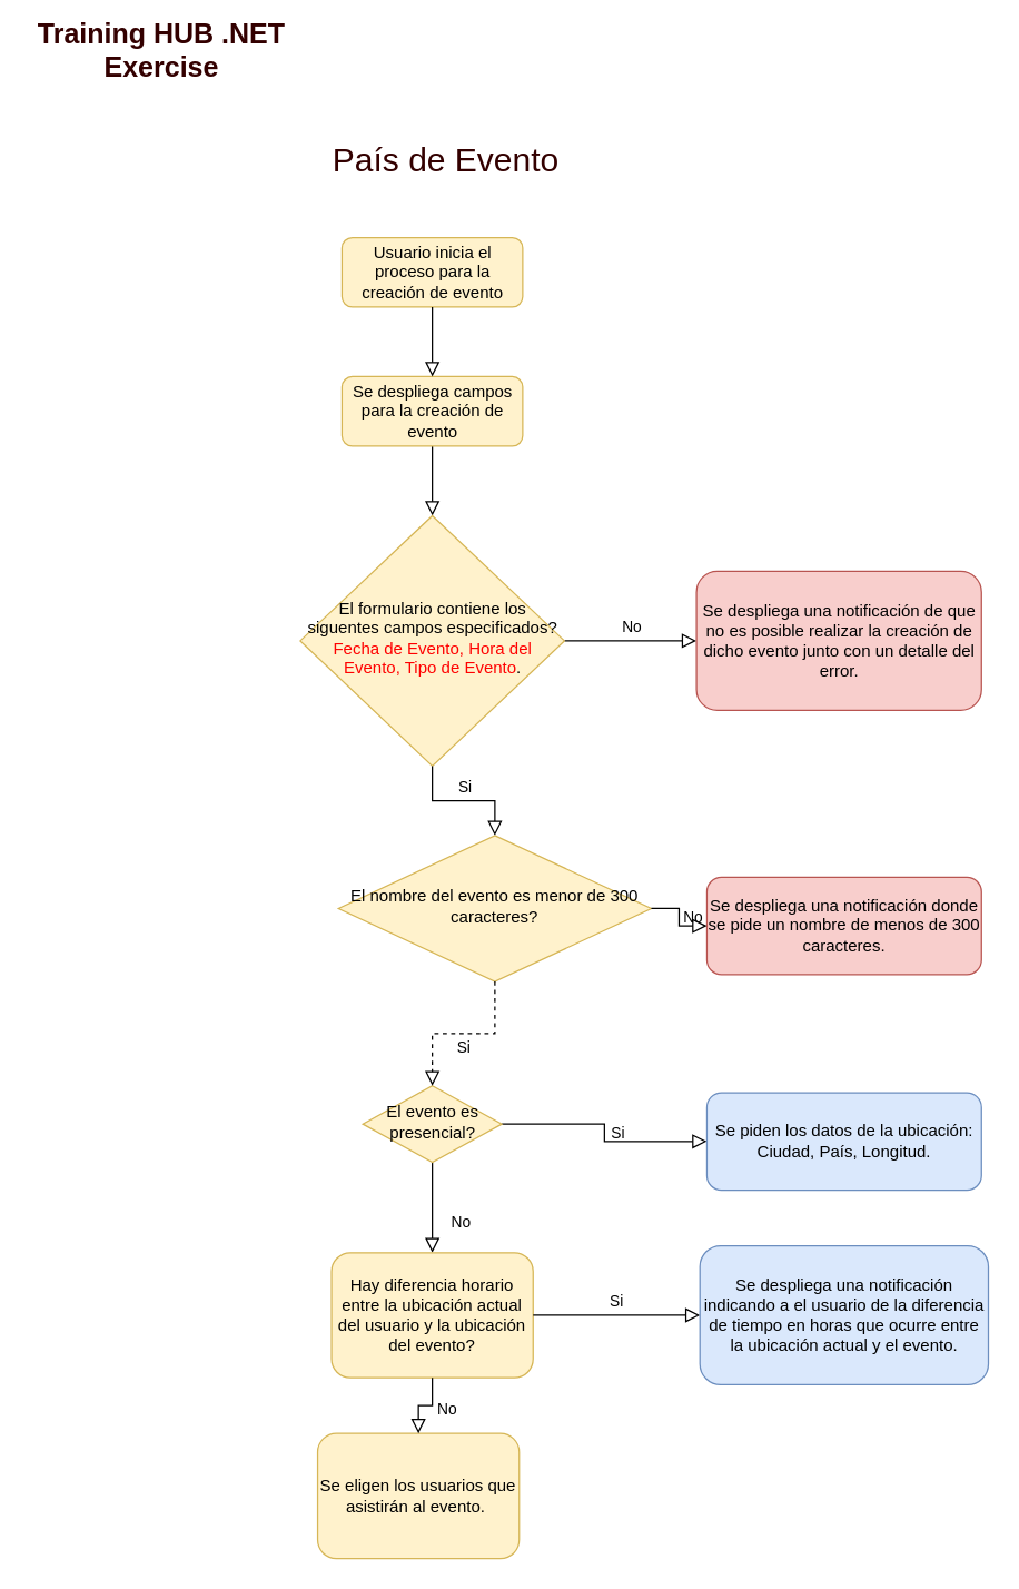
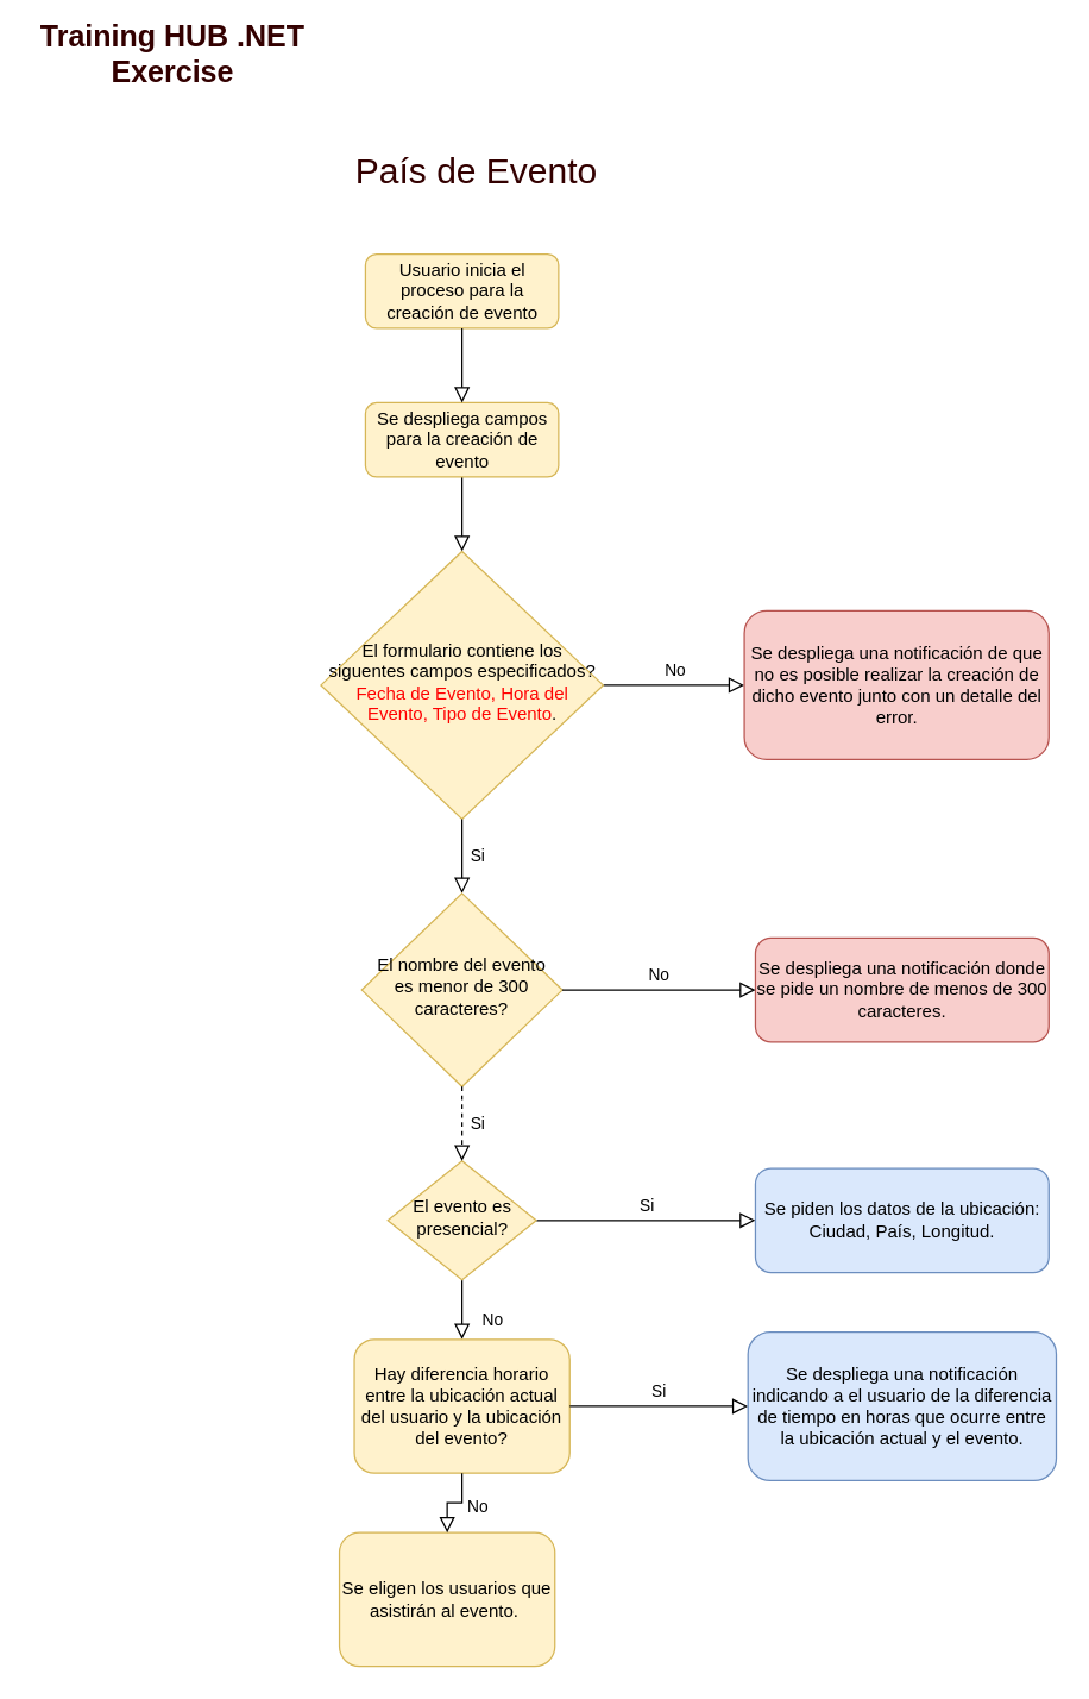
  <mxCell id="0" />
  <mxCell id="1" parent="0" />
  <mxCell id="2" value="" style="rounded=0;html=1;jettySize=auto;orthogonalLoop=1;fontSize=11;endArrow=block;endFill=0;endSize=8;strokeWidth=1;shadow=0;labelBackgroundColor=none;edgeStyle=orthogonalEdgeStyle;" parent="1" source="3" target="5" edge="1"><mxGeometry relative="1" as="geometry" /></mxCell>
  <mxCell id="3" value="Se despliega campos para la creación de evento" style="rounded=1;whiteSpace=wrap;html=1;fontSize=12;glass=0;strokeWidth=1;shadow=0;fillColor=#fff2cc;strokeColor=#d6b656;" parent="1" vertex="1"><mxGeometry x="245.5" y="270" width="130" height="50" as="geometry" /></mxCell>
  <mxCell id="4" value="No" style="edgeStyle=orthogonalEdgeStyle;rounded=0;html=1;jettySize=auto;orthogonalLoop=1;fontSize=11;endArrow=block;endFill=0;endSize=8;strokeWidth=1;shadow=0;labelBackgroundColor=none;" parent="1" source="5" target="6" edge="1"><mxGeometry y="10" relative="1" as="geometry"><mxPoint as="offset" /></mxGeometry></mxCell>
  <mxCell id="5" value="&lt;font style=&quot;font-size: 12px;&quot;&gt;El formulario contiene los siguentes campos especificados? &lt;font style=&quot;font-size: 12px;&quot; color=&quot;#ff0000&quot;&gt;Fecha de Evento, Hora del Evento, Tipo de Evento&lt;/font&gt;.&lt;/font&gt;" style="rhombus;whiteSpace=wrap;html=1;shadow=0;fontFamily=Helvetica;fontSize=12;align=center;strokeWidth=1;spacing=6;spacingTop=-4;labelBackgroundColor=none;labelBorderColor=none;fillColor=#fff2cc;strokeColor=#d6b656;" parent="1" vertex="1"><mxGeometry x="215.5" y="370" width="190" height="180" as="geometry" /></mxCell>
  <mxCell id="6" value="Se despliega una notificación de que no es posible realizar la creación de dicho evento junto con un detalle del error." style="rounded=1;whiteSpace=wrap;html=1;fontSize=12;glass=0;strokeWidth=1;shadow=0;fillColor=#f8cecc;strokeColor=#b85450;" parent="1" vertex="1"><mxGeometry x="500.5" y="410" width="205" height="100" as="geometry" /></mxCell>
  <mxCell id="7" value="No" style="rounded=0;html=1;jettySize=auto;orthogonalLoop=1;fontSize=11;endArrow=block;endFill=0;endSize=8;strokeWidth=1;shadow=0;labelBackgroundColor=none;edgeStyle=orthogonalEdgeStyle;" parent="1" source="9" target="10" edge="1"><mxGeometry x="0.333" y="20" relative="1" as="geometry"><mxPoint as="offset" /></mxGeometry></mxCell>
  <mxCell id="8" value="Si" style="edgeStyle=orthogonalEdgeStyle;rounded=0;html=1;jettySize=auto;orthogonalLoop=1;fontSize=11;endArrow=block;endFill=0;endSize=8;strokeWidth=1;shadow=0;labelBackgroundColor=none;" parent="1" source="9" target="11" edge="1"><mxGeometry y="10" relative="1" as="geometry"><mxPoint as="offset" /></mxGeometry></mxCell>
- <mxCell id="9" value="El evento es presencial?" style="rhombus;whiteSpace=wrap;html=1;shadow=0;fontFamily=Helvetica;fontSize=12;align=center;strokeWidth=1;spacing=6;spacingTop=-4;fillColor=#fff2cc;strokeColor=#d6b656;" parent="1" vertex="1"><mxGeometry x="260.5" y="780" width="100" height="55" as="geometry" /></mxCell>
+ <mxCell id="9" value="El evento es presencial?" style="rhombus;whiteSpace=wrap;html=1;shadow=0;fontFamily=Helvetica;fontSize=12;align=center;strokeWidth=1;spacing=6;spacingTop=-4;fillColor=#fff2cc;strokeColor=#d6b656;" parent="1" vertex="1"><mxGeometry x="260.5" y="780" width="100" height="80" as="geometry" /></mxCell>
  <mxCell id="10" value="Hay diferencia horario entre la ubicación actual del usuario y la ubicación del evento?" style="rounded=1;whiteSpace=wrap;html=1;fontSize=12;glass=0;strokeWidth=1;shadow=0;fillColor=#fff2cc;strokeColor=#d6b656;" parent="1" vertex="1"><mxGeometry x="238" y="900" width="145" height="90" as="geometry" /></mxCell>
  <mxCell id="11" value="Se piden los datos de la ubicación: Ciudad, País, Longitud." style="rounded=1;whiteSpace=wrap;html=1;fontSize=12;glass=0;strokeWidth=1;shadow=0;fillColor=#dae8fc;strokeColor=#6c8ebf;" parent="1" vertex="1"><mxGeometry x="508" y="785" width="197.5" height="70" as="geometry" /></mxCell>
  <mxCell id="12" value="Usuario inicia el proceso para la creación de evento" style="rounded=1;whiteSpace=wrap;html=1;fontSize=12;glass=0;strokeWidth=1;shadow=0;fillColor=#fff2cc;strokeColor=#d6b656;" vertex="1" parent="1"><mxGeometry x="245.5" y="170" width="130" height="50" as="geometry" /></mxCell>
  <mxCell id="13" value="" style="rounded=0;html=1;jettySize=auto;orthogonalLoop=1;fontSize=11;endArrow=block;endFill=0;endSize=8;strokeWidth=1;shadow=0;labelBackgroundColor=none;edgeStyle=orthogonalEdgeStyle;exitX=0.5;exitY=1;exitDx=0;exitDy=0;" edge="1" parent="1" source="12"><mxGeometry relative="1" as="geometry"><mxPoint x="320.5" y="330" as="sourcePoint" /><mxPoint x="310.5" y="270" as="targetPoint" /></mxGeometry></mxCell>
  <mxCell id="14" value="Si" style="edgeStyle=orthogonalEdgeStyle;rounded=0;html=1;jettySize=auto;orthogonalLoop=1;fontSize=11;endArrow=block;endFill=0;endSize=8;strokeWidth=1;shadow=0;labelBackgroundColor=none;exitX=0.5;exitY=1;exitDx=0;exitDy=0;entryX=0.5;entryY=0;entryDx=0;entryDy=0;" edge="1" parent="1" source="5" target="15"><mxGeometry y="10" relative="1" as="geometry"><mxPoint as="offset" /><mxPoint x="370.5" y="650" as="sourcePoint" /><mxPoint x="310.5" y="600" as="targetPoint" /></mxGeometry></mxCell>
- <mxCell id="15" value="El nombre del evento es menor de 300 caracteres?" style="rhombus;whiteSpace=wrap;html=1;shadow=0;fontFamily=Helvetica;fontSize=12;align=center;strokeWidth=1;spacing=6;spacingTop=-4;fillColor=#fff2cc;strokeColor=#d6b656;" vertex="1" parent="1"><mxGeometry x="243" y="600" width="225" height="105" as="geometry" /></mxCell>
+ <mxCell id="15" value="El nombre del evento es menor de 300 caracteres?" style="rhombus;whiteSpace=wrap;html=1;shadow=0;fontFamily=Helvetica;fontSize=12;align=center;strokeWidth=1;spacing=6;spacingTop=-4;fillColor=#fff2cc;strokeColor=#d6b656;" vertex="1" parent="1"><mxGeometry x="243" y="600" width="135" height="130" as="geometry" /></mxCell>
  <mxCell id="16" value="Se despliega una notificación donde se pide un nombre de menos de 300 caracteres." style="rounded=1;whiteSpace=wrap;html=1;fontSize=12;glass=0;strokeWidth=1;shadow=0;fillColor=#f8cecc;strokeColor=#b85450;" vertex="1" parent="1"><mxGeometry x="508" y="630" width="197.5" height="70" as="geometry" /></mxCell>
  <mxCell id="17" value="No" style="edgeStyle=orthogonalEdgeStyle;rounded=0;html=1;jettySize=auto;orthogonalLoop=1;fontSize=11;endArrow=block;endFill=0;endSize=8;strokeWidth=1;shadow=0;labelBackgroundColor=none;exitX=1;exitY=0.5;exitDx=0;exitDy=0;entryX=0;entryY=0.5;entryDx=0;entryDy=0;" edge="1" parent="1" source="15" target="16"><mxGeometry y="10" relative="1" as="geometry"><mxPoint as="offset" /><mxPoint x="415.5" y="470" as="sourcePoint" /><mxPoint x="510.5" y="470" as="targetPoint" /></mxGeometry></mxCell>
  <mxCell id="18" value="Si" style="edgeStyle=orthogonalEdgeStyle;rounded=0;html=1;jettySize=auto;orthogonalLoop=1;fontSize=11;endArrow=block;endFill=0;endSize=8;strokeWidth=1;shadow=0;labelBackgroundColor=none;exitX=0.5;exitY=1;exitDx=0;exitDy=0;entryX=0.5;entryY=0;entryDx=0;entryDy=0;dashed=1;" edge="1" parent="1" source="15" target="9"><mxGeometry y="10" relative="1" as="geometry"><mxPoint as="offset" /><mxPoint x="320.5" y="560" as="sourcePoint" /><mxPoint x="320.5" y="620" as="targetPoint" /></mxGeometry></mxCell>
  <mxCell id="19" value="Training HUB .NET Exercise" style="text;html=1;strokeColor=none;fillColor=none;align=center;verticalAlign=middle;whiteSpace=wrap;rounded=0;fontSize=20;fontFamily=Helvetica;fontColor=#330000;fontStyle=1" vertex="1" parent="1"><mxGeometry x="20.5" y="20" width="190" height="30" as="geometry" /></mxCell>
  <mxCell id="20" value="Si" style="edgeStyle=orthogonalEdgeStyle;rounded=0;html=1;jettySize=auto;orthogonalLoop=1;fontSize=11;endArrow=block;endFill=0;endSize=8;strokeWidth=1;shadow=0;labelBackgroundColor=none;exitX=1;exitY=0.5;exitDx=0;exitDy=0;entryX=0;entryY=0.5;entryDx=0;entryDy=0;" edge="1" parent="1" source="10" target="21"><mxGeometry y="10" relative="1" as="geometry"><mxPoint as="offset" /><mxPoint x="370.5" y="830" as="sourcePoint" /><mxPoint x="505.5" y="965" as="targetPoint" /></mxGeometry></mxCell>
  <mxCell id="21" value="Se despliega una notificación indicando a el usuario de la diferencia de tiempo en horas que ocurre entre la ubicación actual y el evento." style="rounded=1;whiteSpace=wrap;html=1;fontSize=12;glass=0;strokeWidth=1;shadow=0;fillColor=#dae8fc;strokeColor=#6c8ebf;" vertex="1" parent="1"><mxGeometry x="503" y="895" width="207.5" height="100" as="geometry" /></mxCell>
  <mxCell id="22" value="Se eligen los usuarios que asistirán al evento.&amp;nbsp;" style="rounded=1;whiteSpace=wrap;html=1;fontSize=12;glass=0;strokeWidth=1;shadow=0;fillColor=#fff2cc;strokeColor=#d6b656;" vertex="1" parent="1"><mxGeometry x="228" y="1030" width="145" height="90" as="geometry" /></mxCell>
  <mxCell id="23" value="No" style="rounded=0;html=1;jettySize=auto;orthogonalLoop=1;fontSize=11;endArrow=block;endFill=0;endSize=8;strokeWidth=1;shadow=0;labelBackgroundColor=none;edgeStyle=orthogonalEdgeStyle;exitX=0.5;exitY=1;exitDx=0;exitDy=0;entryX=0.5;entryY=0;entryDx=0;entryDy=0;" edge="1" parent="1" source="10" target="22"><mxGeometry x="0.333" y="20" relative="1" as="geometry"><mxPoint as="offset" /><mxPoint x="320.5" y="870" as="sourcePoint" /><mxPoint x="320.5" y="930" as="targetPoint" /></mxGeometry></mxCell>
  <mxCell id="24" value="&lt;font style=&quot;font-size: 24px;&quot;&gt;País de Evento&lt;/font&gt;" style="text;html=1;strokeColor=none;fillColor=none;align=center;verticalAlign=middle;whiteSpace=wrap;rounded=0;fontSize=20;fontFamily=Helvetica;fontColor=#330000;" vertex="1" parent="1"><mxGeometry x="208" y="100" width="225" height="30" as="geometry" /></mxCell>
